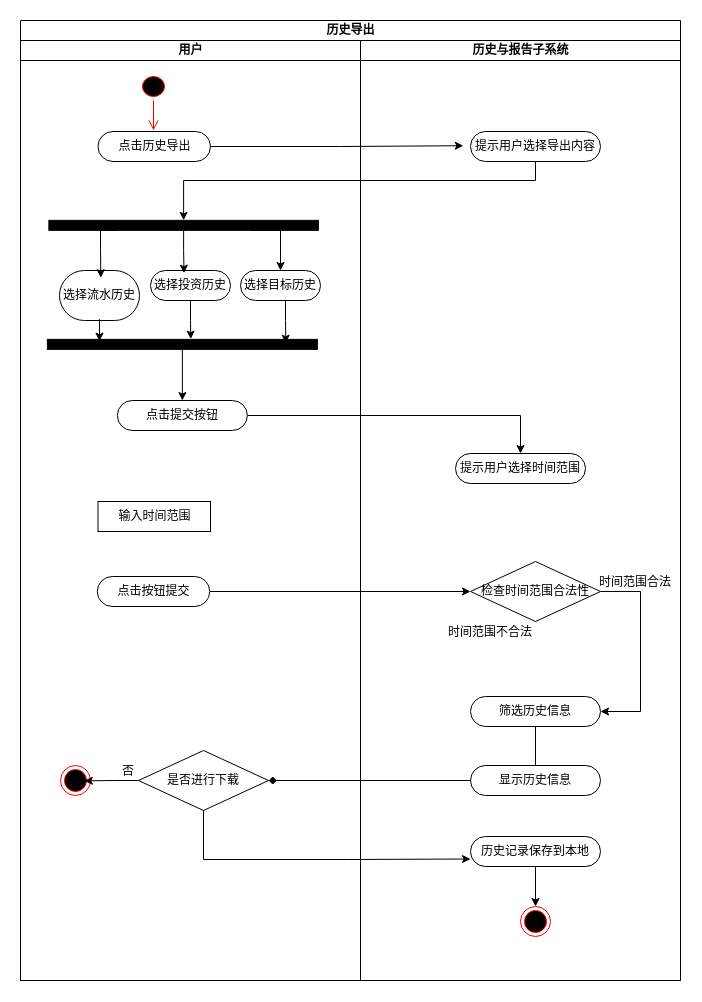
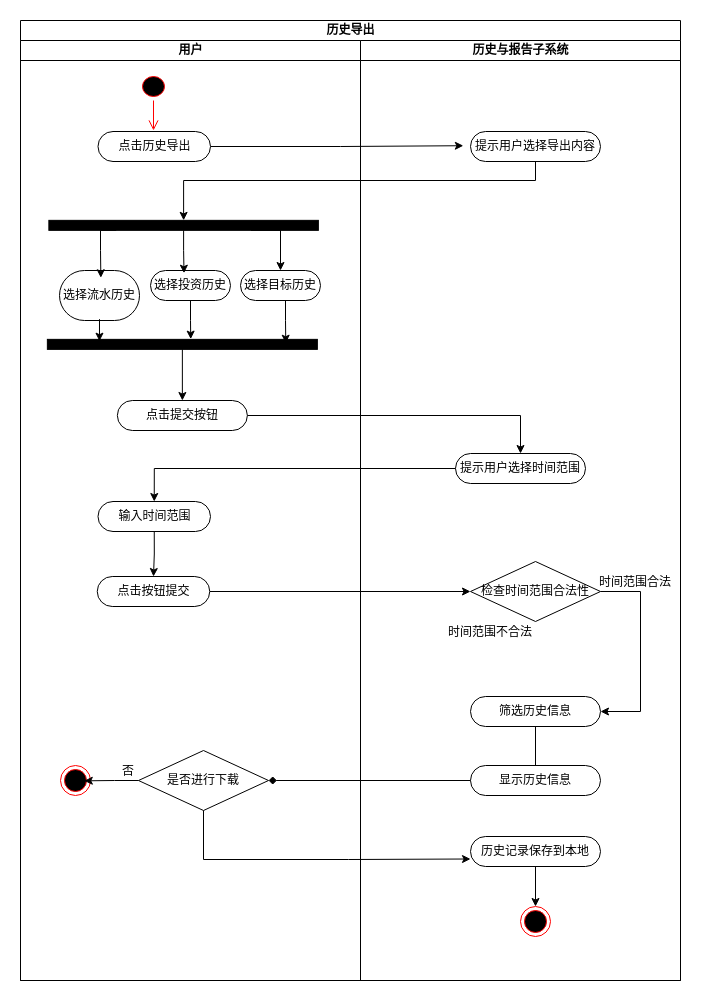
  <mxCell id="0" />
  <mxCell id="1" parent="0" />
  <mxCell id="2" value="历史导出" style="swimlane;childLayout=stackLayout;resizeParent=1;resizeParentMax=0;startSize=20;html=1;" parent="1" vertex="1"><mxGeometry x="20" y="20" width="660" height="960" as="geometry" /></mxCell>
  <mxCell id="3" style="edgeStyle=orthogonalEdgeStyle;rounded=0;orthogonalLoop=1;jettySize=auto;html=1;entryX=-0.055;entryY=0.474;entryDx=0;entryDy=0;entryPerimeter=0;" parent="2" source="8" target="30" edge="1"><mxGeometry relative="1" as="geometry" /></mxCell>
  <mxCell id="4" style="edgeStyle=orthogonalEdgeStyle;rounded=0;orthogonalLoop=1;jettySize=auto;html=1;entryX=0;entryY=0.5;entryDx=0;entryDy=0;" parent="2" source="11" target="32" edge="1"><mxGeometry relative="1" as="geometry" /></mxCell>
  <mxCell id="5" value="用户" style="swimlane;startSize=20;html=1;" parent="2" vertex="1"><mxGeometry y="20" width="340" height="940" as="geometry" /></mxCell>
  <mxCell id="6" value="" style="ellipse;html=1;shape=startState;fillColor=#000000;strokeColor=#ff0000;" parent="5" vertex="1"><mxGeometry x="118" y="32" width="30" height="28" as="geometry" /></mxCell>
  <mxCell id="7" value="" style="edgeStyle=orthogonalEdgeStyle;html=1;verticalAlign=bottom;endArrow=open;endSize=8;strokeColor=#ff0000;rounded=0;" parent="5" edge="1"><mxGeometry relative="1" as="geometry"><mxPoint x="133.0" y="90" as="targetPoint" /><mxPoint x="133.0" y="60" as="sourcePoint" /></mxGeometry></mxCell>
  <mxCell id="8" value="点击历史导出" style="rounded=1;whiteSpace=wrap;html=1;shadow=0;comic=0;labelBackgroundColor=none;strokeWidth=1;fontFamily=Verdana;fontSize=12;align=center;arcSize=50;" parent="5" vertex="1"><mxGeometry x="77.5" y="91" width="112.5" height="30" as="geometry" /></mxCell>
- <mxCell id="10" value="输入时间范围" style="whiteSpace=wrap;html=1;shadow=0;comic=0;labelBackgroundColor=none;strokeWidth=1;fontFamily=Verdana;fontSize=12;align=center;arcSize=50;rounded=0;" parent="5" vertex="1"><mxGeometry x="77.5" y="461" width="112.5" height="30" as="geometry" /></mxCell>
+ <mxCell id="9" style="edgeStyle=orthogonalEdgeStyle;rounded=0;orthogonalLoop=1;jettySize=auto;html=1;exitX=0.5;exitY=1;exitDx=0;exitDy=0;entryX=0.5;entryY=0;entryDx=0;entryDy=0;" parent="5" source="10" target="11" edge="1"><mxGeometry relative="1" as="geometry" /></mxCell>
+ <mxCell id="10" value="输入时间范围" style="rounded=1;whiteSpace=wrap;html=1;shadow=0;comic=0;labelBackgroundColor=none;strokeWidth=1;fontFamily=Verdana;fontSize=12;align=center;arcSize=50;" parent="5" vertex="1"><mxGeometry x="77.5" y="461" width="112.5" height="30" as="geometry" /></mxCell>
  <mxCell id="11" value="点击按钮提交" style="rounded=1;whiteSpace=wrap;html=1;shadow=0;comic=0;labelBackgroundColor=none;strokeWidth=1;fontFamily=Verdana;fontSize=12;align=center;arcSize=50;" parent="5" vertex="1"><mxGeometry x="76.75" y="536" width="112.5" height="30" as="geometry" /></mxCell>
  <mxCell id="12" style="edgeStyle=orthogonalEdgeStyle;rounded=0;orthogonalLoop=1;jettySize=auto;html=1;exitX=0.25;exitY=0;exitDx=0;exitDy=0;entryX=0.5;entryY=0;entryDx=0;entryDy=0;" edge="1" parent="5" source="13" target="23"><mxGeometry relative="1" as="geometry"><Array as="points"><mxPoint x="260" y="190" /></Array></mxGeometry></mxCell>
  <mxCell id="13" value="" style="whiteSpace=wrap;html=1;rounded=0;shadow=0;comic=0;labelBackgroundColor=none;strokeWidth=1;fillColor=#000000;fontFamily=Verdana;fontSize=12;align=center;rotation=90;direction=south;" vertex="1" parent="5"><mxGeometry x="158.11" y="50.1" width="10" height="269.5" as="geometry" /></mxCell>
  <mxCell id="14" style="edgeStyle=orthogonalEdgeStyle;rounded=0;orthogonalLoop=1;jettySize=auto;html=1;exitX=0.5;exitY=0;exitDx=0;exitDy=0;" edge="1" parent="5" source="15" target="16"><mxGeometry relative="1" as="geometry" /></mxCell>
  <mxCell id="15" value="" style="whiteSpace=wrap;html=1;rounded=0;shadow=0;comic=0;labelBackgroundColor=none;strokeWidth=1;fillColor=#000000;fontFamily=Verdana;fontSize=12;align=center;rotation=90;direction=south;" vertex="1" parent="5"><mxGeometry x="156.86" y="168.86" width="10" height="270" as="geometry" /></mxCell>
  <mxCell id="16" value="点击提交按钮" style="rounded=1;whiteSpace=wrap;html=1;shadow=0;comic=0;labelBackgroundColor=none;strokeWidth=1;fontFamily=Verdana;fontSize=12;align=center;arcSize=50;" vertex="1" parent="5"><mxGeometry x="96.86" y="360" width="130" height="30" as="geometry" /></mxCell>
  <mxCell id="17" value="是否进行下载" style="rhombus;whiteSpace=wrap;html=1;" vertex="1" parent="5"><mxGeometry x="118.0" y="710" width="130" height="60" as="geometry" /></mxCell>
  <mxCell id="18" value="" style="ellipse;html=1;shape=endState;fillColor=#000000;strokeColor=#ff0000;" vertex="1" parent="5"><mxGeometry x="40.0" y="725" width="30" height="30" as="geometry" /></mxCell>
  <mxCell id="19" style="edgeStyle=orthogonalEdgeStyle;rounded=0;orthogonalLoop=1;jettySize=auto;html=1;entryX=0.793;entryY=0.511;entryDx=0;entryDy=0;entryPerimeter=0;" edge="1" parent="5" source="17" target="18"><mxGeometry relative="1" as="geometry" /></mxCell>
  <mxCell id="20" value="否" style="text;html=1;strokeColor=none;fillColor=none;align=center;verticalAlign=middle;whiteSpace=wrap;rounded=0;" vertex="1" parent="5"><mxGeometry x="77.75" y="716" width="60" height="30" as="geometry" /></mxCell>
  <mxCell id="21" value="选择流水历史" style="rounded=1;whiteSpace=wrap;html=1;shadow=0;comic=0;labelBackgroundColor=none;strokeWidth=1;fontFamily=Verdana;fontSize=12;align=center;arcSize=50;" vertex="1" parent="5"><mxGeometry x="39" y="230" width="80" height="50" as="geometry" /></mxCell>
  <mxCell id="22" value="选择投资历史" style="rounded=1;whiteSpace=wrap;html=1;shadow=0;comic=0;labelBackgroundColor=none;strokeWidth=1;fontFamily=Verdana;fontSize=12;align=center;arcSize=50;" vertex="1" parent="5"><mxGeometry x="130" y="230" width="80" height="30" as="geometry" /></mxCell>
  <mxCell id="23" value="选择目标历史" style="rounded=1;whiteSpace=wrap;html=1;shadow=0;comic=0;labelBackgroundColor=none;strokeWidth=1;fontFamily=Verdana;fontSize=12;align=center;arcSize=50;" vertex="1" parent="5"><mxGeometry x="220" y="230" width="80" height="30" as="geometry" /></mxCell>
  <mxCell id="24" style="edgeStyle=orthogonalEdgeStyle;rounded=0;orthogonalLoop=1;jettySize=auto;html=1;exitX=0.75;exitY=0;exitDx=0;exitDy=0;entryX=0.517;entryY=0.145;entryDx=0;entryDy=0;entryPerimeter=0;" edge="1" parent="5" source="13" target="21"><mxGeometry relative="1" as="geometry"><Array as="points"><mxPoint x="80" y="190" /><mxPoint x="80" y="210" /><mxPoint x="81" y="210" /></Array></mxGeometry></mxCell>
  <mxCell id="25" style="edgeStyle=orthogonalEdgeStyle;rounded=0;orthogonalLoop=1;jettySize=auto;html=1;entryX=0.419;entryY=0.09;entryDx=0;entryDy=0;entryPerimeter=0;" edge="1" parent="5" source="13" target="22"><mxGeometry relative="1" as="geometry" /></mxCell>
  <mxCell id="26" style="edgeStyle=orthogonalEdgeStyle;rounded=0;orthogonalLoop=1;jettySize=auto;html=1;entryX=0.807;entryY=0.819;entryDx=0;entryDy=0;entryPerimeter=0;" edge="1" parent="5" source="21" target="15"><mxGeometry relative="1" as="geometry" /></mxCell>
  <mxCell id="27" style="edgeStyle=orthogonalEdgeStyle;rounded=0;orthogonalLoop=1;jettySize=auto;html=1;entryX=0.469;entryY=1.023;entryDx=0;entryDy=0;entryPerimeter=0;" edge="1" parent="5" source="22" target="15"><mxGeometry relative="1" as="geometry" /></mxCell>
  <mxCell id="28" style="edgeStyle=orthogonalEdgeStyle;rounded=0;orthogonalLoop=1;jettySize=auto;html=1;entryX=0.117;entryY=0.615;entryDx=0;entryDy=0;entryPerimeter=0;" edge="1" parent="5" source="23" target="15"><mxGeometry relative="1" as="geometry"><Array as="points"><mxPoint x="265" y="280" /><mxPoint x="265" y="280" /></Array></mxGeometry></mxCell>
  <mxCell id="29" value="历史与报告子系统" style="swimlane;startSize=20;html=1;" parent="2" vertex="1"><mxGeometry x="340" y="20" width="320" height="940" as="geometry" /></mxCell>
  <mxCell id="30" value="提示用户选择导出内容" style="rounded=1;whiteSpace=wrap;html=1;shadow=0;comic=0;labelBackgroundColor=none;strokeWidth=1;fontFamily=Verdana;fontSize=12;align=center;arcSize=50;" parent="29" vertex="1"><mxGeometry x="110" y="91" width="130" height="30" as="geometry" /></mxCell>
  <mxCell id="31" style="edgeStyle=orthogonalEdgeStyle;rounded=0;orthogonalLoop=1;jettySize=auto;html=1;entryX=1;entryY=0.5;entryDx=0;entryDy=0;" parent="29" source="32" target="35" edge="1"><mxGeometry relative="1" as="geometry"><Array as="points"><mxPoint x="280" y="551" /><mxPoint x="280" y="671" /></Array></mxGeometry></mxCell>
  <mxCell id="32" value="检查时间范围合法性" style="rhombus;whiteSpace=wrap;html=1;" parent="29" vertex="1"><mxGeometry x="110.0" y="521" width="130" height="60" as="geometry" /></mxCell>
  <mxCell id="33" value="时间范围不合法" style="text;html=1;strokeColor=none;fillColor=none;align=center;verticalAlign=middle;whiteSpace=wrap;rounded=0;" parent="29" vertex="1"><mxGeometry x="85.0" y="577" width="90" height="30" as="geometry" /></mxCell>
  <mxCell id="34" style="edgeStyle=orthogonalEdgeStyle;rounded=0;orthogonalLoop=1;jettySize=auto;html=1;exitX=0.5;exitY=1;exitDx=0;exitDy=0;entryX=0.5;entryY=0;entryDx=0;entryDy=0;endArrow=none;" parent="29" source="35" target="37" edge="1"><mxGeometry relative="1" as="geometry" /></mxCell>
  <mxCell id="35" value="筛选历史信息" style="rounded=1;whiteSpace=wrap;html=1;shadow=0;comic=0;labelBackgroundColor=none;strokeWidth=1;fontFamily=Verdana;fontSize=12;align=center;arcSize=50;" parent="29" vertex="1"><mxGeometry x="110" y="656" width="130" height="30" as="geometry" /></mxCell>
  <mxCell id="36" value="时间范围合法" style="text;html=1;strokeColor=none;fillColor=none;align=center;verticalAlign=middle;whiteSpace=wrap;rounded=0;" parent="29" vertex="1"><mxGeometry x="230.0" y="527" width="90" height="30" as="geometry" /></mxCell>
  <mxCell id="37" value="显示历史信息" style="rounded=1;whiteSpace=wrap;html=1;shadow=0;comic=0;labelBackgroundColor=none;strokeWidth=1;fontFamily=Verdana;fontSize=12;align=center;arcSize=50;" parent="29" vertex="1"><mxGeometry x="110" y="725" width="130" height="30" as="geometry" /></mxCell>
  <mxCell id="38" style="edgeStyle=orthogonalEdgeStyle;rounded=0;orthogonalLoop=1;jettySize=auto;html=1;entryX=0.5;entryY=0;entryDx=0;entryDy=0;" parent="29" source="39" target="40" edge="1"><mxGeometry relative="1" as="geometry" /></mxCell>
  <mxCell id="39" value="历史记录保存到本地" style="rounded=1;whiteSpace=wrap;html=1;shadow=0;comic=0;labelBackgroundColor=none;strokeWidth=1;fontFamily=Verdana;fontSize=12;align=center;arcSize=50;" parent="29" vertex="1"><mxGeometry x="110" y="796" width="130" height="30" as="geometry" /></mxCell>
  <mxCell id="40" value="" style="ellipse;html=1;shape=endState;fillColor=#000000;strokeColor=#ff0000;" parent="29" vertex="1"><mxGeometry x="160.0" y="866" width="30" height="30" as="geometry" /></mxCell>
  <mxCell id="41" value="提示用户选择时间范围" style="rounded=1;whiteSpace=wrap;html=1;shadow=0;comic=0;labelBackgroundColor=none;strokeWidth=1;fontFamily=Verdana;fontSize=12;align=center;arcSize=50;" vertex="1" parent="29"><mxGeometry x="95" y="413" width="130" height="30" as="geometry" /></mxCell>
+ <mxCell id="42" style="edgeStyle=orthogonalEdgeStyle;rounded=0;orthogonalLoop=1;jettySize=auto;html=1;entryX=0.5;entryY=0;entryDx=0;entryDy=0;" edge="1" parent="2" source="41" target="10"><mxGeometry relative="1" as="geometry" /></mxCell>
  <mxCell id="43" style="edgeStyle=orthogonalEdgeStyle;rounded=0;orthogonalLoop=1;jettySize=auto;html=1;entryX=0.5;entryY=0;entryDx=0;entryDy=0;" edge="1" parent="2" source="16" target="41"><mxGeometry relative="1" as="geometry" /></mxCell>
  <mxCell id="44" style="edgeStyle=orthogonalEdgeStyle;rounded=0;orthogonalLoop=1;jettySize=auto;html=1;entryX=1;entryY=0.5;entryDx=0;entryDy=0;endArrow=diamond;" edge="1" parent="2" source="37" target="17"><mxGeometry relative="1" as="geometry" /></mxCell>
  <mxCell id="45" style="edgeStyle=orthogonalEdgeStyle;rounded=0;orthogonalLoop=1;jettySize=auto;html=1;entryX=0;entryY=0.75;entryDx=0;entryDy=0;" edge="1" parent="2" source="17" target="39"><mxGeometry relative="1" as="geometry"><Array as="points"><mxPoint x="183" y="839" /><mxPoint x="328" y="839" /></Array></mxGeometry></mxCell>
  <mxCell id="46" style="edgeStyle=orthogonalEdgeStyle;rounded=0;orthogonalLoop=1;jettySize=auto;html=1;entryX=0.5;entryY=1;entryDx=0;entryDy=0;" edge="1" parent="2" source="30" target="13"><mxGeometry relative="1" as="geometry"><Array as="points"><mxPoint x="515" y="160" /><mxPoint x="163" y="160" /></Array></mxGeometry></mxCell>
